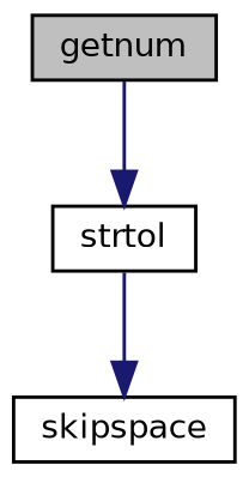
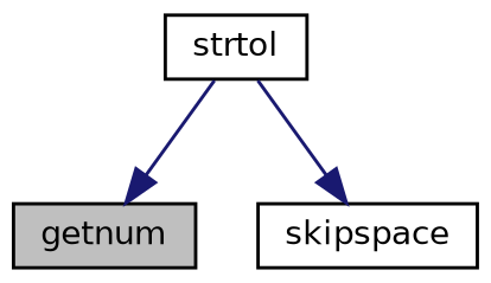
  digraph {
    rankdir=TB
    node [color=black fillcolor=white fontname=Helvetica fontsize=10 shape=record style=filled]
    edge [color=midnightblue fontname=Helvetica fontsize=10 labelfontname=Helvetica labelfontsize=10 style=solid]
    n1 [fillcolor=grey75 fontcolor=black height=0.2 label=getnum width=0.4]
    n2 [height=0.2 label=strtol width=0.4]
    n3 [height=0.2 label=skipspace width=0.4]
-   n1 -> n2
+   n2 -> n1
    n2 -> n3
  }
